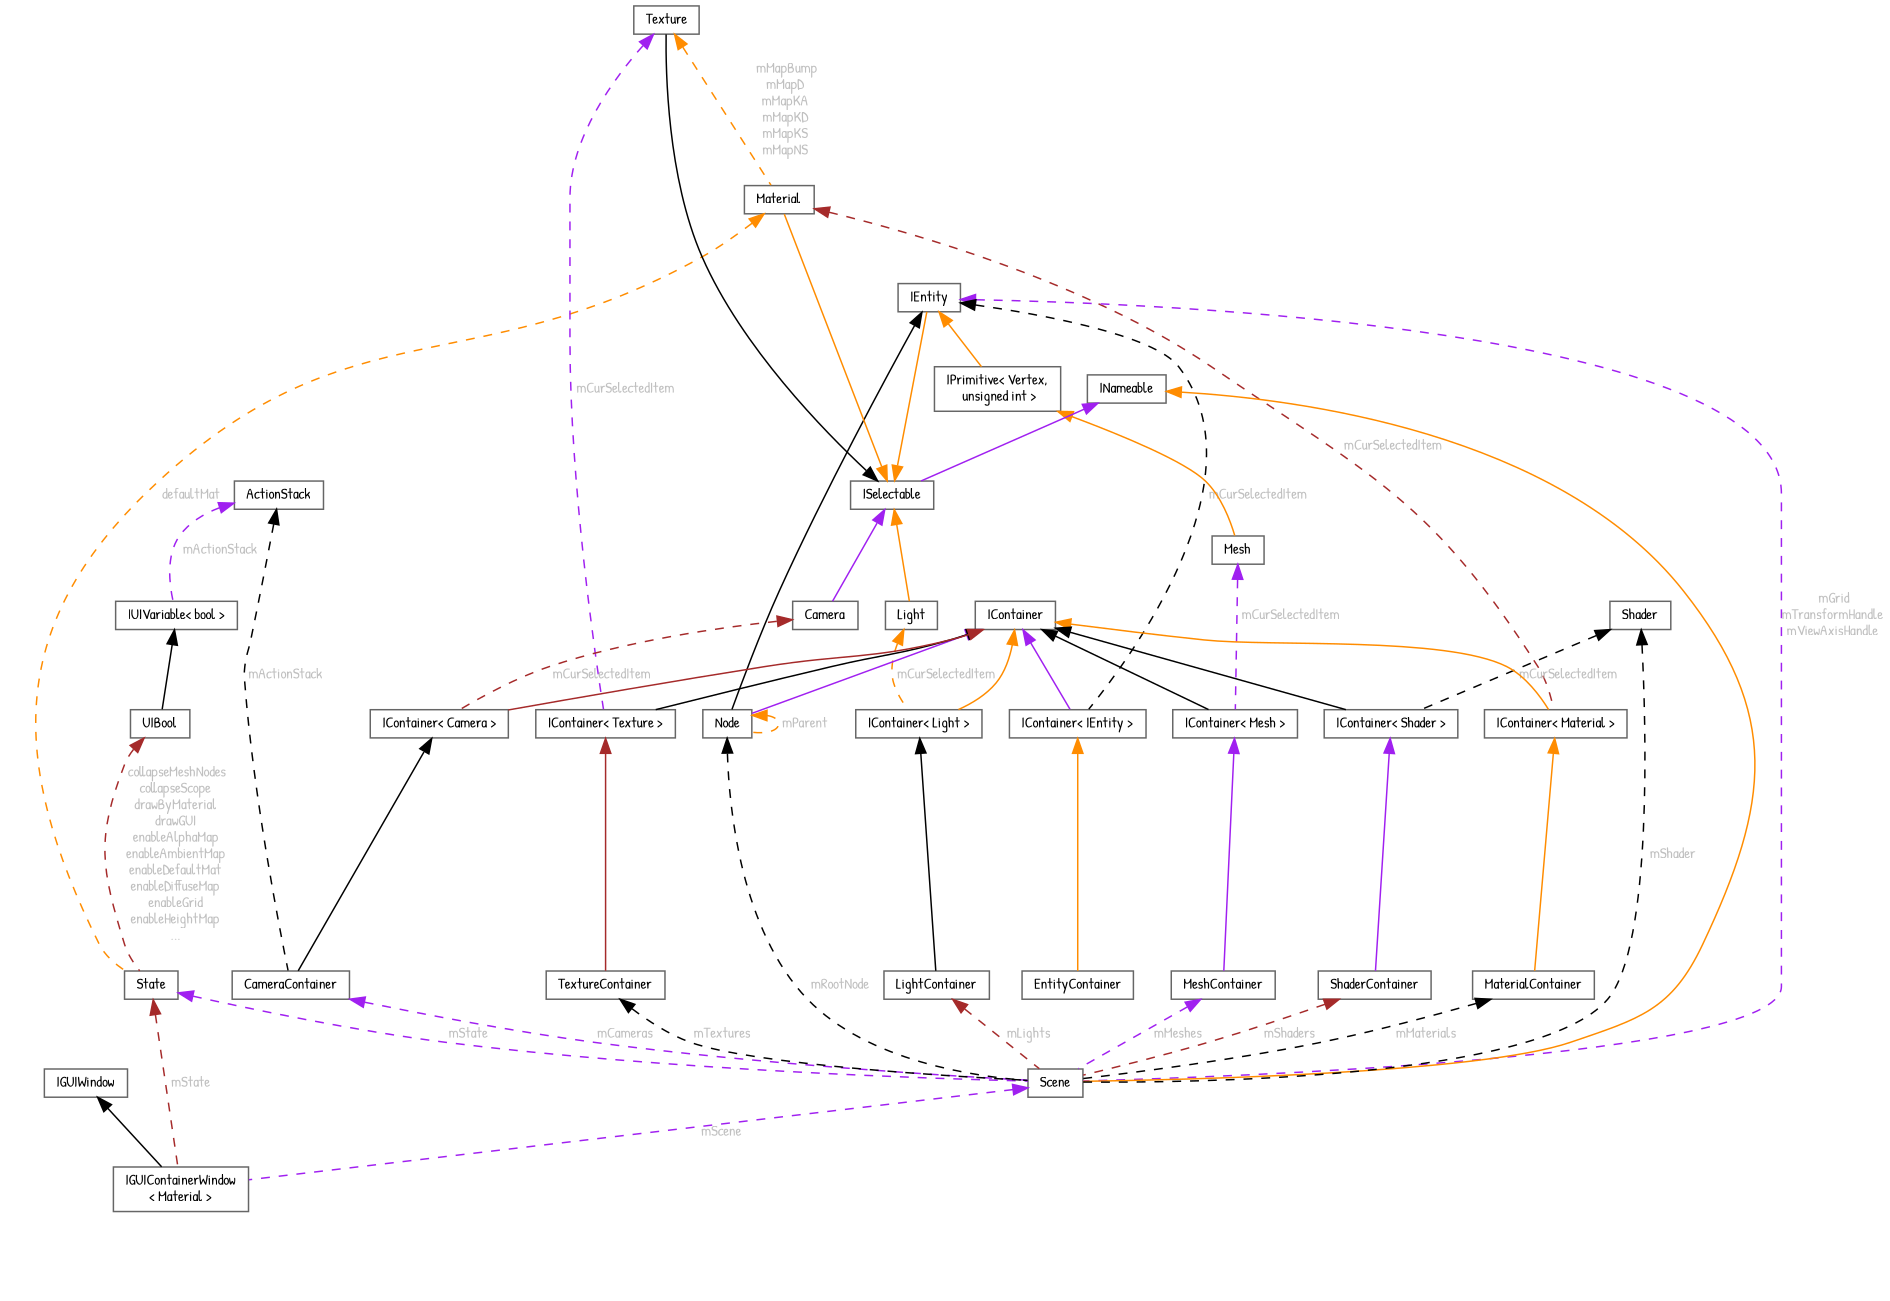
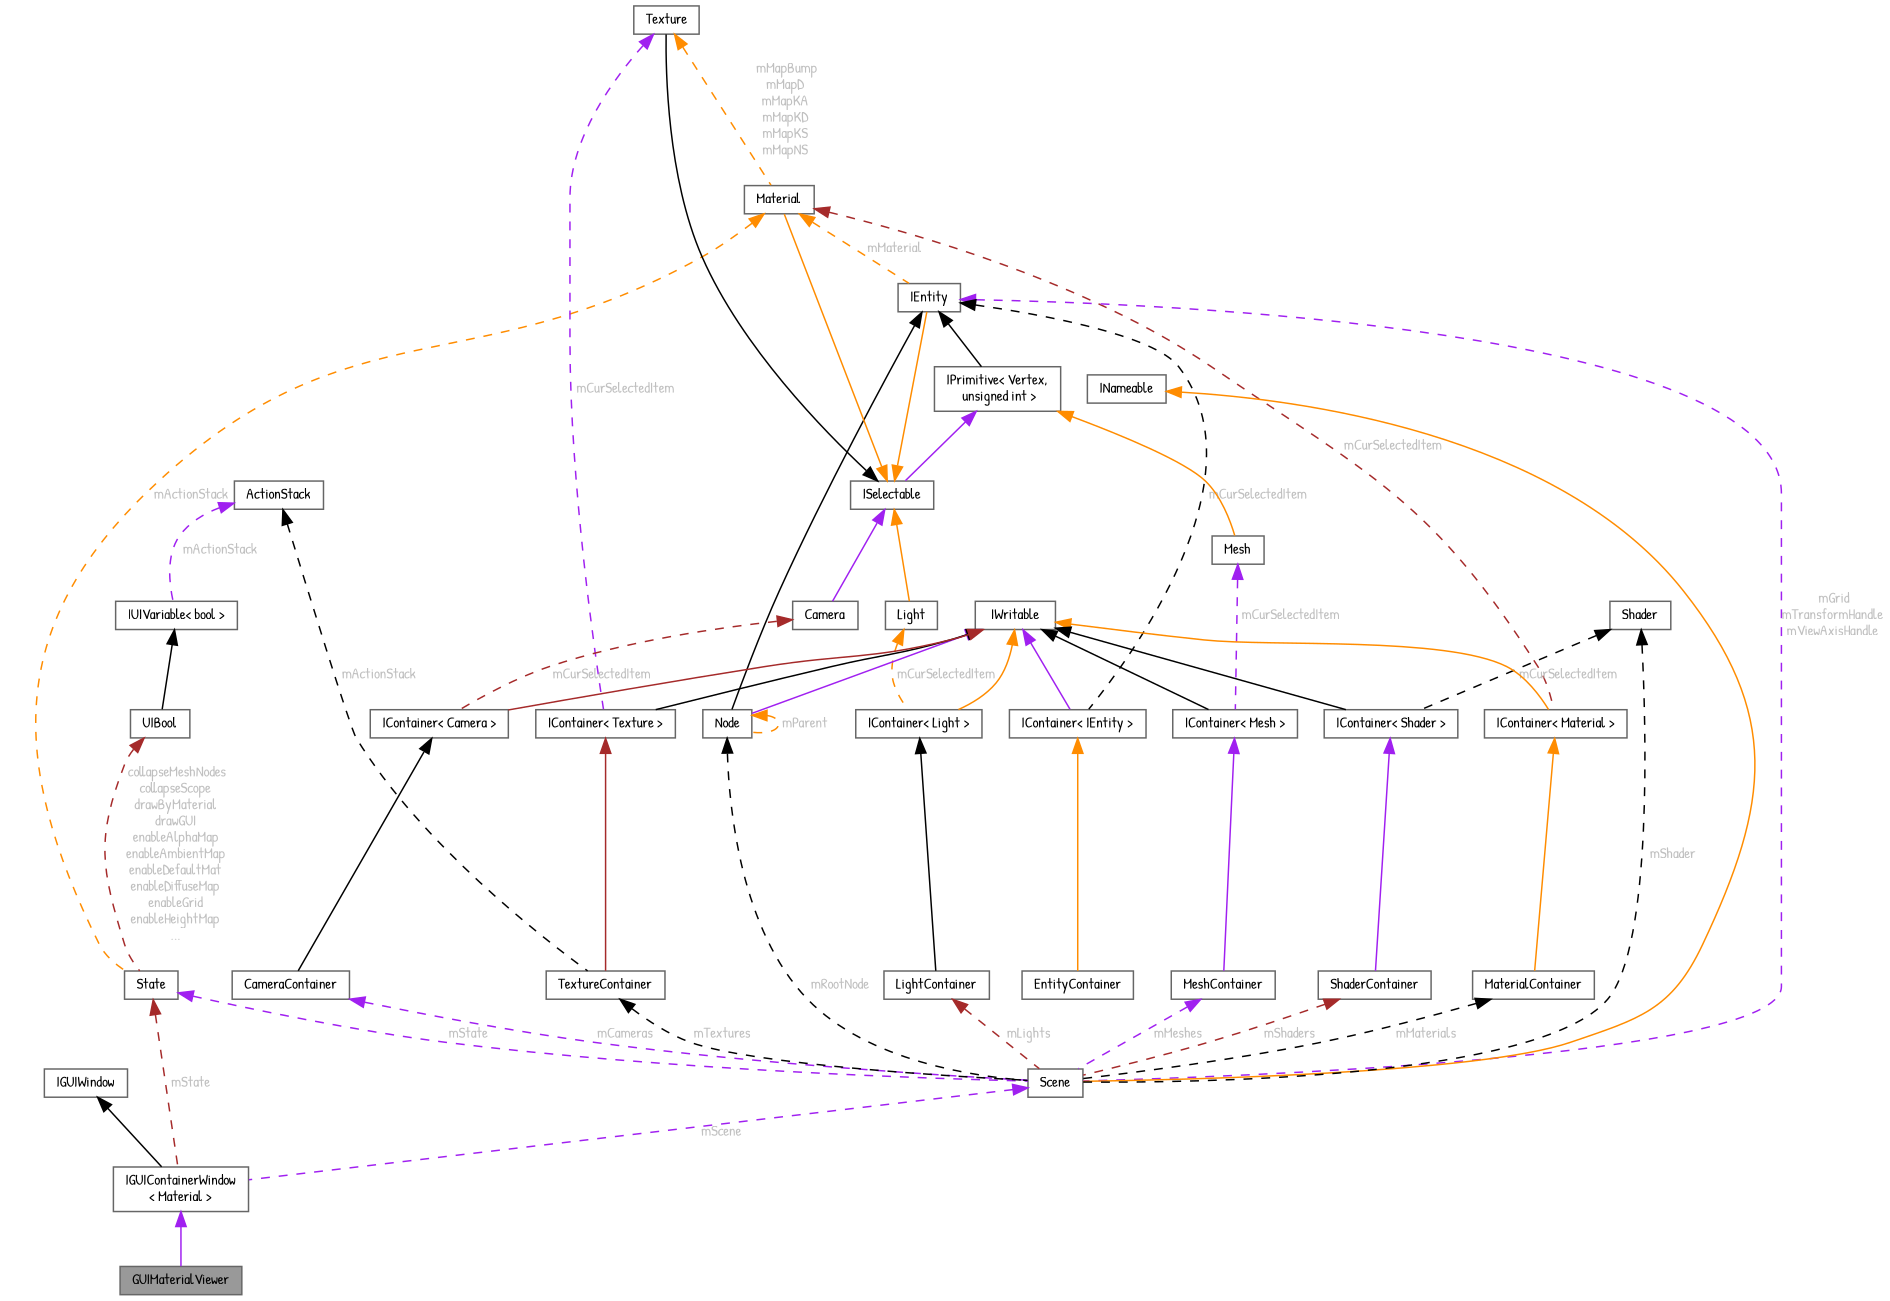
  digraph {
    fontname="Patrick Hand"
    rankdir=TB
    node [color=gray40 fillcolor=white fontname="Patrick Hand" fontsize=10 shape=box style=filled]
    edge [color=black dir=back fontname="Patrick Hand" fontsize=10 labelfontname=Helvetica labelfontsize=10 style=solid]
+   n1 [fillcolor=grey60 fontcolor=black height=0.2 label=GUIMaterialViewer width=0.4]
    n2 [height=0.2 label="IGUIContainerWindow\l\< Material \>" width=0.4]
    n3 [height=0.2 label=IGUIWindow width=0.4]
    n4 [height=0.2 label=State width=0.4]
    n5 [height=0.2 label=Scene width=0.4]
    n6 [height=0.2 label=UIBool width=0.4]
    n7 [height=0.2 label="IUIVariable\< bool \>" width=0.4]
    n8 [height=0.2 label=ActionStack width=0.4]
    n9 [height=0.2 label=CameraContainer width=0.4]
    n10 [height=0.2 label=Material width=0.4]
    n11 [height=0.2 label=IEntity width=0.4]
    n12 [height=0.2 label="IContainer\< Material \>" width=0.4]
    n13 [height=0.2 label="Node" width=0.4]
    n14 [height=0.2 label="IPrimitive\< Vertex,\l unsigned int \>" width=0.4]
    n15 [height=0.2 label="IContainer\< IEntity \>" width=0.4]
    n16 [height=0.2 label=MaterialContainer width=0.4]
    n17 [height=0.2 label=ISelectable width=0.4]
    n18 [height=0.2 label=Texture width=0.4]
    n19 [height=0.2 label=Light width=0.4]
    n20 [height=0.2 label=Camera width=0.4]
    n21 [height=0.2 label="IContainer\< Texture \>" width=0.4]
    n22 [height=0.2 label="IContainer\< Light \>" width=0.4]
    n23 [height=0.2 label="IContainer\< Camera \>" width=0.4]
    n24 [height=0.2 label=INameable width=0.4]
    n25 [height=0.2 label=TextureContainer width=0.4]
    n26 [height=0.2 label=Mesh width=0.4]
    n27 [height=0.2 label=EntityContainer width=0.4]
    n28 [height=0.2 label=Shader width=0.4]
    n29 [height=0.2 label="IContainer\< Shader \>" width=0.4]
    n30 [height=0.2 label=ShaderContainer width=0.4]
-   n31 [height=0.2 label=IContainer width=0.4]
+   n31 [height=0.2 label=IWritable width=0.4]
    n32 [height=0.2 label="IContainer\< Mesh \>" width=0.4]
    n33 [height=0.2 label=LightContainer width=0.4]
    n34 [height=0.2 label=MeshContainer width=0.4]
+   n2 -> n1 [color=purple]
    n3 -> n2
    n4 -> n2 [color=brown fontcolor=grey label=" mState" style=dashed]
    n4 -> n5 [color=purple fontcolor=grey label=" mState" style=dashed]
    n5 -> n2 [color=purple fontcolor=grey label=" mScene" style=dashed]
    n6 -> n4 [color=brown fontcolor=grey label=" collapseMeshNodes\ncollapseScope\ndrawByMaterial\ndrawGUI\nenableAlphaMap\nenableAmbientMap\nenableDefaultMat\nenableDiffuseMap\nenableGrid\nenableHeightMap\n..." style=dashed]
    n7 -> n6
    n8 -> n7 [color=purple fontcolor=grey label=" mActionStack" style=dashed]
-   n8 -> n9 [fontcolor=grey label=" mActionStack" style=dashed]
+   n8 -> n25 [fontcolor=grey label=" mActionStack" style=dashed]
    n9 -> n5 [color=purple fontcolor=grey label=" mCameras" style=dashed]
-   n10 -> n4 [color=darkorange fontcolor=grey label=" defaultMat" style=dashed]
+   n10 -> n4 [color=darkorange fontcolor=grey label=" mActionStack" style=dashed]
+   n10 -> n11 [color=darkorange fontcolor=grey label=" mMaterial" style=dashed]
    n10 -> n12 [color=brown fontcolor=grey label=" mCurSelectedItem" style=dashed]
    n11 -> n5 [color=purple fontcolor=grey label=" mGrid\nmTransformHandle\nmViewAxisHandle" style=dashed]
    n11 -> n13
-   n11 -> n14 [color=darkorange]
+   n11 -> n14
    n11 -> n15 [fontcolor=grey label=" mCurSelectedItem" style=dashed]
    n12 -> n16 [color=darkorange]
    n13 -> n5 [fontcolor=grey label=" mRootNode" style=dashed]
    n13 -> n13 [color=darkorange fontcolor=grey label=" mParent" style=dashed]
    n14 -> n26 [color=darkorange]
    n15 -> n27 [color=darkorange]
    n16 -> n5 [fontcolor=grey label=" mMaterials" style=dashed]
    n17 -> n10 [color=darkorange]
    n17 -> n11 [color=darkorange]
    n17 -> n18
    n17 -> n19 [color=darkorange]
    n17 -> n20 [color=purple]
    n18 -> n10 [color=darkorange fontcolor=grey label=" mMapBump\nmMapD\nmMapKA\nmMapKD\nmMapKS\nmMapNS" style=dashed]
    n18 -> n21 [color=purple fontcolor=grey label=" mCurSelectedItem" style=dashed]
    n19 -> n22 [color=darkorange fontcolor=grey label=" mCurSelectedItem" style=dashed]
    n20 -> n23 [color=brown fontcolor=grey label=" mCurSelectedItem" style=dashed]
    n21 -> n25 [color=brown]
    n22 -> n33
    n23 -> n9
    n24 -> n5 [color=darkorange]
-   n24 -> n17 [color=purple]
+   n14 -> n17 [color=purple]
    n25 -> n5 [fontcolor=grey label=" mTextures" style=dashed]
    n26 -> n32 [color=purple fontcolor=grey label=" mCurSelectedItem" style=dashed]
    n28 -> n5 [fontcolor=grey label=" mShader" style=dashed]
    n28 -> n29 [fontcolor=grey label=" mCurSelectedItem" style=dashed]
    n29 -> n30 [color=purple]
    n30 -> n5 [color=brown fontcolor=grey label=" mShaders" style=dashed]
    n31 -> n12 [color=darkorange]
    n31 -> n13 [color=purple]
    n31 -> n15 [color=purple]
    n31 -> n21
    n31 -> n22 [color=darkorange]
    n31 -> n23 [color=brown]
    n31 -> n29
    n31 -> n32
    n32 -> n34 [color=purple]
    n33 -> n5 [color=brown fontcolor=grey label=" mLights" style=dashed]
    n34 -> n5 [color=purple fontcolor=grey label=" mMeshes" style=dashed]
  }
